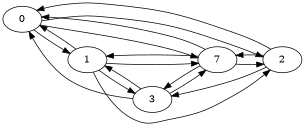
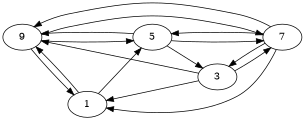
  digraph {
    rankdir=LR
-   0
+   0 [label=9]
    1
-   2
+   2 [label=5]
    n4 [label=7]
    3
    0 -> 1
    0 -> 2
    0 -> n4
    1 -> 0
    1 -> 2
-   1 -> n4
-   1 -> 3
    2 -> 0
    2 -> n4
    2 -> 3
    n4 -> 0
    n4 -> 1
    n4 -> 2
    n4 -> 3
    3 -> 0
    3 -> 1
    3 -> n4
  }
